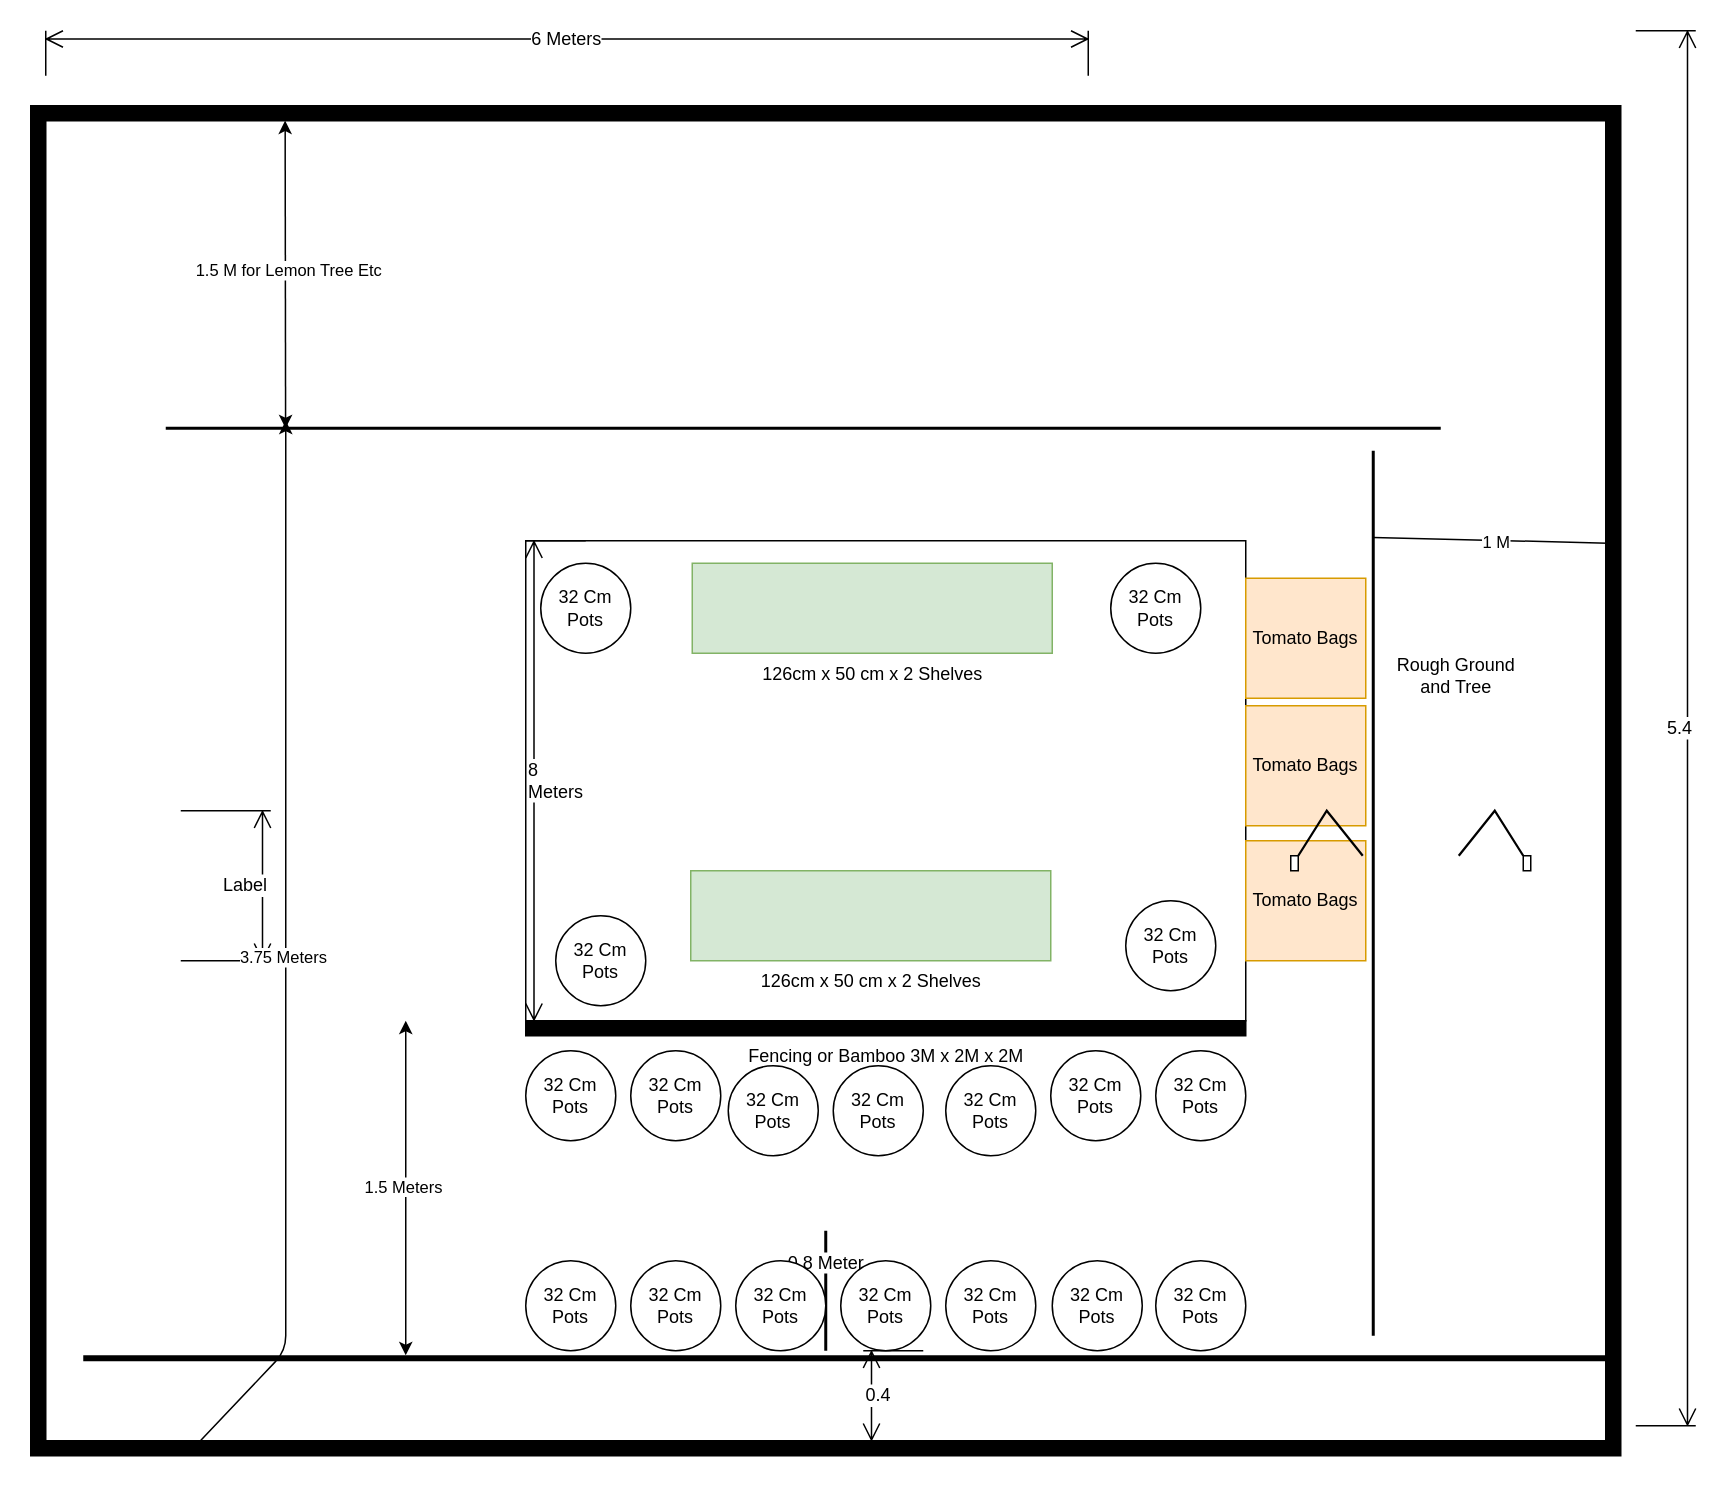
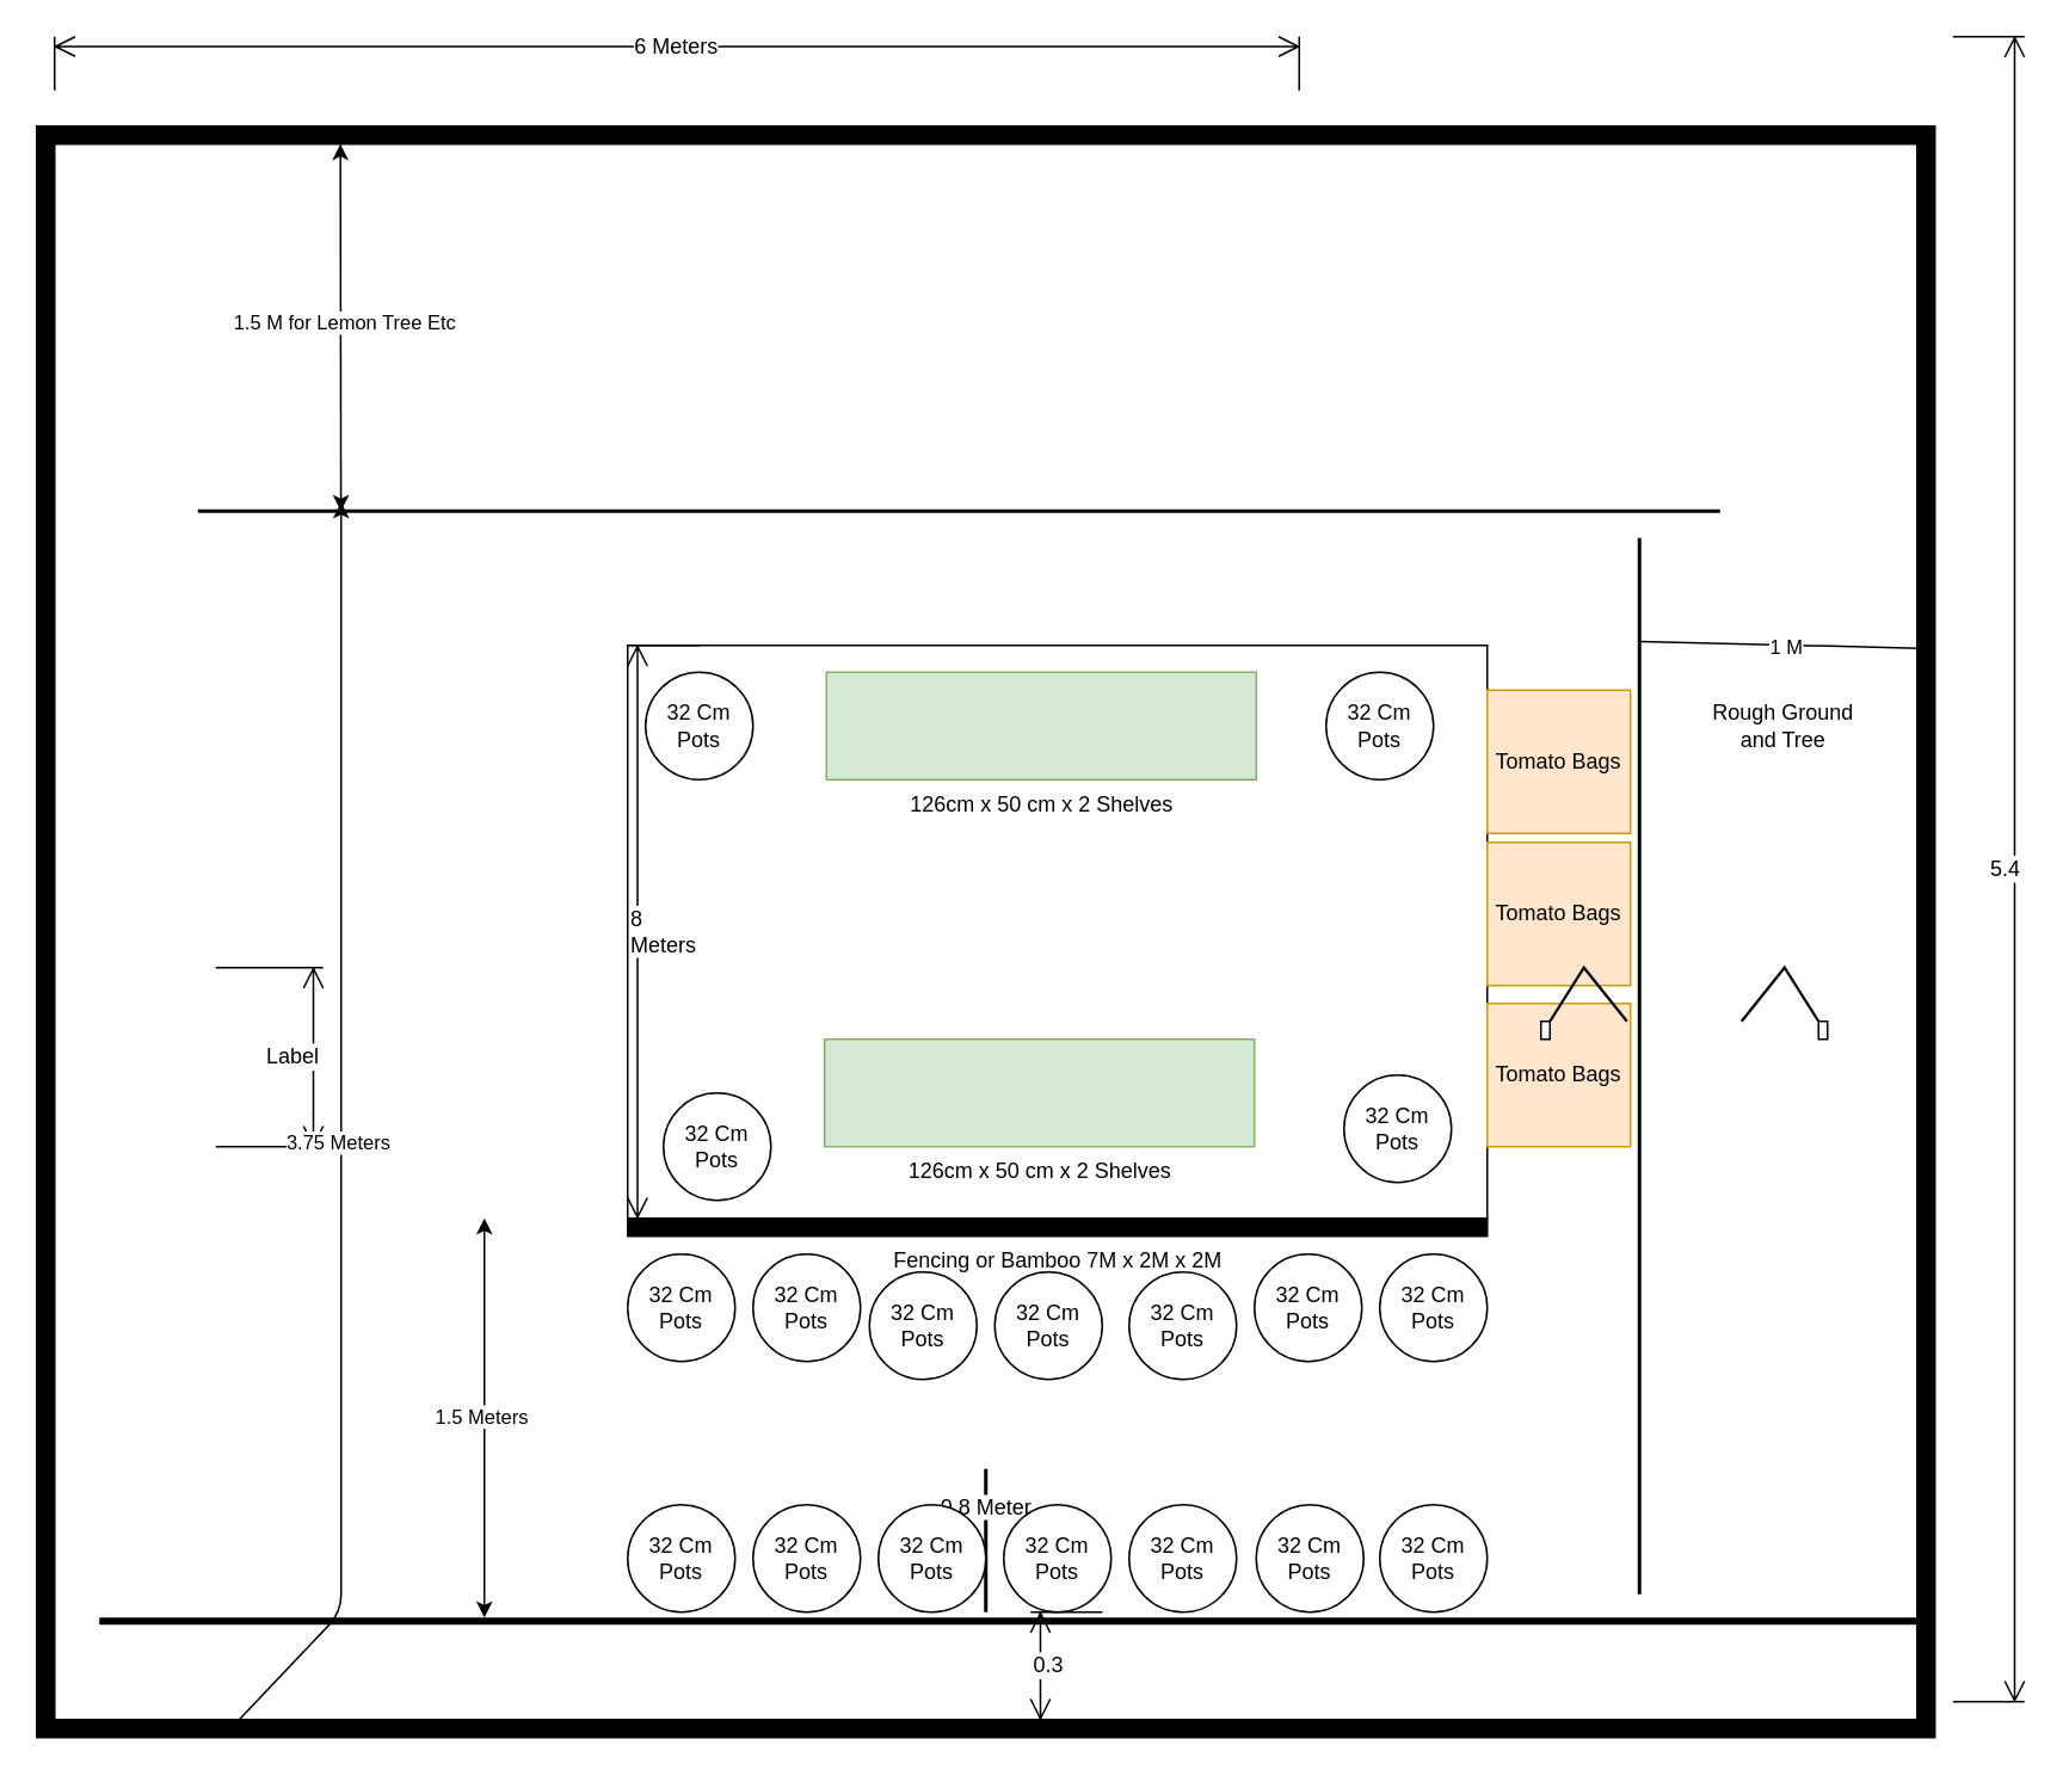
  <mxCell id="0" />
  <mxCell id="1" parent="0" />
  <mxCell id="2" value="" style="verticalLabelPosition=bottom;html=1;verticalAlign=top;align=center;shape=mxgraph.floorplan.room;fillColor=#000000;" parent="1" vertex="1"><mxGeometry x="20" y="70" width="1060" height="900" as="geometry" /></mxCell>
  <mxCell id="3" value="" style="line;strokeWidth=4;html=1;perimeter=backbonePerimeter;points=[];outlineConnect=0;" parent="1" vertex="1"><mxGeometry x="55" y="900" width="1015" height="10" as="geometry" /></mxCell>
  <mxCell id="4" value="6 Meters&lt;br&gt;" style="shape=dimension;direction=west;whiteSpace=wrap;html=1;align=center;points=[];verticalAlign=top;spacingTop=-8;labelBackgroundColor=#ffffff" parent="1" vertex="1"><mxGeometry x="30" y="20" width="695" height="30" as="geometry" /></mxCell>
  <mxCell id="5" value="5.4" style="shape=dimension;direction=north;whiteSpace=wrap;html=1;align=right;points=[];verticalAlign=middle;labelBackgroundColor=#ffffff" parent="1" vertex="1"><mxGeometry x="1090" y="20" width="40" height="930" as="geometry" /></mxCell>
- <mxCell id="6" value="0.4" style="shape=dimension;direction=south;whiteSpace=wrap;html=1;align=left;points=[];verticalAlign=middle;labelBackgroundColor=#ffffff" parent="1" vertex="1"><mxGeometry x="575" y="900" width="40" height="60" as="geometry" /></mxCell>
+ <mxCell id="6" value="0.3" style="shape=dimension;direction=south;whiteSpace=wrap;html=1;align=left;points=[];verticalAlign=middle;labelBackgroundColor=#ffffff" parent="1" vertex="1"><mxGeometry x="575" y="900" width="40" height="60" as="geometry" /></mxCell>
  <mxCell id="7" value="" style="line;strokeWidth=2;html=1;" parent="1" vertex="1"><mxGeometry x="110" y="280" width="850" height="10" as="geometry" /></mxCell>
  <mxCell id="8" value="" style="endArrow=classic;startArrow=classic;html=1;entryX=0.16;entryY=0.011;entryDx=0;entryDy=0;entryPerimeter=0;exitX=0.094;exitY=0.5;exitDx=0;exitDy=0;exitPerimeter=0;" parent="1" source="7" target="2" edge="1"><mxGeometry width="50" height="50" relative="1" as="geometry"><mxPoint x="190" y="210" as="sourcePoint" /><mxPoint x="240" y="160" as="targetPoint" /></mxGeometry></mxCell>
  <mxCell id="9" value="1.5 M for Lemon Tree Etc&lt;br&gt;" style="edgeLabel;html=1;align=center;verticalAlign=middle;resizable=0;points=[];" parent="8" vertex="1" connectable="0"><mxGeometry x="0.024" y="-2" relative="1" as="geometry"><mxPoint as="offset" /></mxGeometry></mxCell>
  <mxCell id="10" value="" style="endArrow=none;html=1;entryX=0.992;entryY=0.324;entryDx=0;entryDy=0;entryPerimeter=0;exitX=0.098;exitY=0.5;exitDx=0;exitDy=0;exitPerimeter=0;" parent="1" source="12" target="2" edge="1"><mxGeometry width="50" height="50" relative="1" as="geometry"><mxPoint x="965" y="350" as="sourcePoint" /><mxPoint x="1015" y="300" as="targetPoint" /></mxGeometry></mxCell>
  <mxCell id="11" value="1 M&lt;br&gt;" style="edgeLabel;html=1;align=center;verticalAlign=middle;resizable=0;points=[];" parent="10" vertex="1" connectable="0"><mxGeometry x="0.048" y="-1" relative="1" as="geometry"><mxPoint as="offset" /></mxGeometry></mxCell>
  <mxCell id="12" value="" style="line;strokeWidth=2;direction=south;html=1;" parent="1" vertex="1"><mxGeometry x="910" y="300" width="10" height="590" as="geometry" /></mxCell>
- <mxCell id="13" value="Rough Ground&lt;br&gt;and Tree&lt;br&gt;" style="text;html=1;align=center;verticalAlign=middle;resizable=0;points=[];autosize=1;" parent="1" vertex="1"><mxGeometry x="925" y="435" width="90" height="30" as="geometry" /></mxCell>
+ <mxCell id="13" value="Rough Ground&lt;br&gt;and Tree&lt;br&gt;" style="text;html=1;align=center;verticalAlign=middle;resizable=0;points=[];autosize=1;" parent="1" vertex="1"><mxGeometry x="950" y="390" width="90" height="30" as="geometry" /></mxCell>
  <mxCell id="14" value="" style="shape=crossbar;whiteSpace=wrap;html=1;rounded=1;" parent="1" vertex="1"><mxGeometry x="390" y="465" width="160" height="20" as="geometry" /></mxCell>
  <mxCell id="15" value="1 Meter&lt;br&gt;" style="text;html=1;align=center;verticalAlign=middle;resizable=0;points=[];autosize=1;" parent="1" vertex="1"><mxGeometry x="450" y="460" width="60" height="20" as="geometry" /></mxCell>
  <mxCell id="16" value="0.8 Meter&lt;br&gt;" style="line;strokeWidth=2;direction=south;html=1;" parent="1" vertex="1"><mxGeometry x="380" y="530" width="10" height="160" as="geometry" /></mxCell>
  <mxCell id="17" value="0.8 Meter&lt;br&gt;" style="line;strokeWidth=2;direction=south;html=1;" parent="1" vertex="1"><mxGeometry x="545" y="820" width="10" height="80" as="geometry" /></mxCell>
  <mxCell id="18" value="" style="rounded=0;whiteSpace=wrap;html=1;" vertex="1" parent="1"><mxGeometry x="350" y="360" width="480" height="320" as="geometry" /></mxCell>
  <mxCell id="19" value="8 Meters" style="shape=dimension;direction=south;whiteSpace=wrap;html=1;align=left;points=[];verticalAlign=middle;labelBackgroundColor=#ffffff" vertex="1" parent="1"><mxGeometry x="350" y="360" width="40" height="320" as="geometry" /></mxCell>
  <mxCell id="20" value="126cm x 50 cm x 2 Shelves" style="verticalLabelPosition=bottom;verticalAlign=top;html=1;shape=mxgraph.basic.rect;fillColor2=none;strokeWidth=1;size=20;indent=5;fillColor=#d5e8d4;strokeColor=#82b366;" vertex="1" parent="1"><mxGeometry x="460" y="580" width="240" height="60" as="geometry" /></mxCell>
  <mxCell id="21" value="126cm x 50 cm x 2 Shelves" style="verticalLabelPosition=bottom;verticalAlign=top;html=1;shape=mxgraph.basic.rect;fillColor2=none;strokeWidth=1;size=20;indent=5;fillColor=#d5e8d4;strokeColor=#82b366;" vertex="1" parent="1"><mxGeometry x="461" y="375" width="240" height="60" as="geometry" /></mxCell>
  <mxCell id="22" value="Tomato Bags" style="whiteSpace=wrap;html=1;aspect=fixed;fillColor=#ffe6cc;strokeColor=#d79b00;" vertex="1" parent="1"><mxGeometry x="830" y="560" width="80" height="80" as="geometry" /></mxCell>
  <mxCell id="23" value="Tomato Bags" style="whiteSpace=wrap;html=1;aspect=fixed;fillColor=#ffe6cc;strokeColor=#d79b00;" vertex="1" parent="1"><mxGeometry x="830" y="470" width="80" height="80" as="geometry" /></mxCell>
  <mxCell id="24" value="Tomato Bags" style="whiteSpace=wrap;html=1;aspect=fixed;fillColor=#ffe6cc;strokeColor=#d79b00;" vertex="1" parent="1"><mxGeometry x="830" y="385" width="80" height="80" as="geometry" /></mxCell>
  <mxCell id="25" value="32 Cm Pots" style="ellipse;whiteSpace=wrap;html=1;aspect=fixed;" vertex="1" parent="1"><mxGeometry x="485" y="710" width="60" height="60" as="geometry" /></mxCell>
  <mxCell id="26" value="32 Cm Pots" style="ellipse;whiteSpace=wrap;html=1;aspect=fixed;" vertex="1" parent="1"><mxGeometry x="555" y="710" width="60" height="60" as="geometry" /></mxCell>
  <mxCell id="27" value="32 Cm Pots" style="ellipse;whiteSpace=wrap;html=1;aspect=fixed;" vertex="1" parent="1"><mxGeometry x="630" y="710" width="60" height="60" as="geometry" /></mxCell>
  <mxCell id="28" value="32 Cm Pots" style="ellipse;whiteSpace=wrap;html=1;aspect=fixed;" vertex="1" parent="1"><mxGeometry x="700" y="700" width="60" height="60" as="geometry" /></mxCell>
  <mxCell id="29" value="32 Cm Pots" style="ellipse;whiteSpace=wrap;html=1;aspect=fixed;" vertex="1" parent="1"><mxGeometry x="770" y="700" width="60" height="60" as="geometry" /></mxCell>
  <mxCell id="30" value="32 Cm Pots" style="ellipse;whiteSpace=wrap;html=1;aspect=fixed;" vertex="1" parent="1"><mxGeometry x="350" y="700" width="60" height="60" as="geometry" /></mxCell>
  <mxCell id="31" value="32 Cm Pots" style="ellipse;whiteSpace=wrap;html=1;aspect=fixed;" vertex="1" parent="1"><mxGeometry x="420" y="700" width="60" height="60" as="geometry" /></mxCell>
- <mxCell id="32" value="Fencing or Bamboo 3M x 2M x 2M&lt;br&gt;" style="verticalLabelPosition=bottom;html=1;verticalAlign=top;align=center;shape=mxgraph.floorplan.wall;fillColor=#000000;" vertex="1" parent="1"><mxGeometry x="350" y="680" width="480" height="10" as="geometry" /></mxCell>
+ <mxCell id="32" value="Fencing or Bamboo 7M x 2M x 2M&lt;br&gt;" style="verticalLabelPosition=bottom;html=1;verticalAlign=top;align=center;shape=mxgraph.floorplan.wall;fillColor=#000000;" vertex="1" parent="1"><mxGeometry x="350" y="680" width="480" height="10" as="geometry" /></mxCell>
  <mxCell id="33" value="32 Cm Pots" style="ellipse;whiteSpace=wrap;html=1;aspect=fixed;" vertex="1" parent="1"><mxGeometry x="770" y="840" width="60" height="60" as="geometry" /></mxCell>
  <mxCell id="34" value="32 Cm Pots" style="ellipse;whiteSpace=wrap;html=1;aspect=fixed;" vertex="1" parent="1"><mxGeometry x="701" y="840" width="60" height="60" as="geometry" /></mxCell>
  <mxCell id="35" value="32 Cm Pots" style="ellipse;whiteSpace=wrap;html=1;aspect=fixed;" vertex="1" parent="1"><mxGeometry x="630" y="840" width="60" height="60" as="geometry" /></mxCell>
  <mxCell id="36" value="32 Cm Pots" style="ellipse;whiteSpace=wrap;html=1;aspect=fixed;" vertex="1" parent="1"><mxGeometry x="560" y="840" width="60" height="60" as="geometry" /></mxCell>
  <mxCell id="37" value="32 Cm Pots" style="ellipse;whiteSpace=wrap;html=1;aspect=fixed;" vertex="1" parent="1"><mxGeometry x="490" y="840" width="60" height="60" as="geometry" /></mxCell>
  <mxCell id="38" value="32 Cm Pots" style="ellipse;whiteSpace=wrap;html=1;aspect=fixed;" vertex="1" parent="1"><mxGeometry x="420" y="840" width="60" height="60" as="geometry" /></mxCell>
  <mxCell id="39" value="32 Cm Pots" style="ellipse;whiteSpace=wrap;html=1;aspect=fixed;" vertex="1" parent="1"><mxGeometry x="350" y="840" width="60" height="60" as="geometry" /></mxCell>
  <mxCell id="40" value="Label" style="shape=dimension;direction=north;whiteSpace=wrap;html=1;align=right;points=[];verticalAlign=middle;labelBackgroundColor=#ffffff" vertex="1" parent="1"><mxGeometry x="120" y="540" width="60" height="100" as="geometry" /></mxCell>
  <mxCell id="41" value="3.75 Meters&amp;nbsp;" style="endArrow=classic;startArrow=classic;html=1;entryX=0.16;entryY=0.011;entryDx=0;entryDy=0;entryPerimeter=0;" edge="1" parent="1" source="2"><mxGeometry width="50" height="50" relative="1" as="geometry"><mxPoint x="190.3" y="485.1" as="sourcePoint" /><mxPoint x="190" y="280" as="targetPoint" /><Array as="points"><mxPoint x="190" y="900" /></Array></mxGeometry></mxCell>
  <mxCell id="42" value="" style="verticalLabelPosition=bottom;html=1;verticalAlign=top;align=center;shape=mxgraph.floorplan.doorBifold;dx=0.3;" vertex="1" parent="1"><mxGeometry x="860" y="540" width="160" height="40" as="geometry" /></mxCell>
  <mxCell id="43" value="1.5 Meters&amp;nbsp;" style="endArrow=classic;startArrow=classic;html=1;" edge="1" parent="1" source="3"><mxGeometry width="50" height="50" relative="1" as="geometry"><mxPoint x="220" y="730" as="sourcePoint" /><mxPoint x="270" y="680" as="targetPoint" /></mxGeometry></mxCell>
  <mxCell id="44" value="32 Cm Pots" style="ellipse;whiteSpace=wrap;html=1;aspect=fixed;" vertex="1" parent="1"><mxGeometry x="370" y="610" width="60" height="60" as="geometry" /></mxCell>
  <mxCell id="45" value="32 Cm Pots" style="ellipse;whiteSpace=wrap;html=1;aspect=fixed;" vertex="1" parent="1"><mxGeometry x="360" y="375" width="60" height="60" as="geometry" /></mxCell>
  <mxCell id="46" value="32 Cm Pots" style="ellipse;whiteSpace=wrap;html=1;aspect=fixed;" vertex="1" parent="1"><mxGeometry x="740" y="375" width="60" height="60" as="geometry" /></mxCell>
  <mxCell id="47" value="32 Cm Pots" style="ellipse;whiteSpace=wrap;html=1;aspect=fixed;" vertex="1" parent="1"><mxGeometry x="750" y="600" width="60" height="60" as="geometry" /></mxCell>
